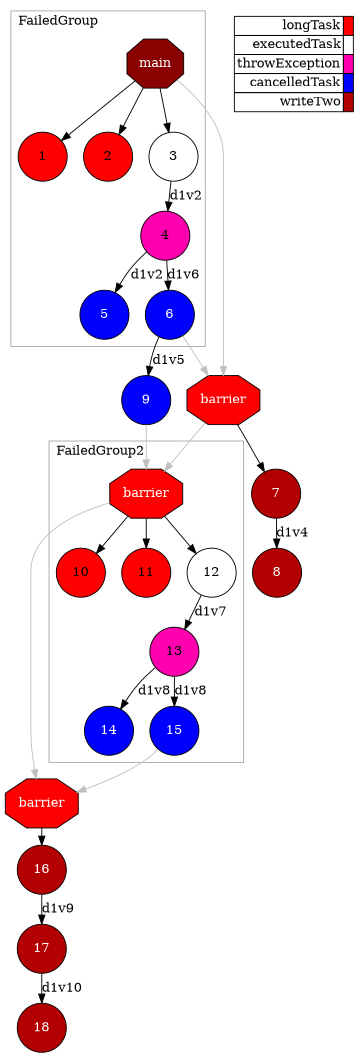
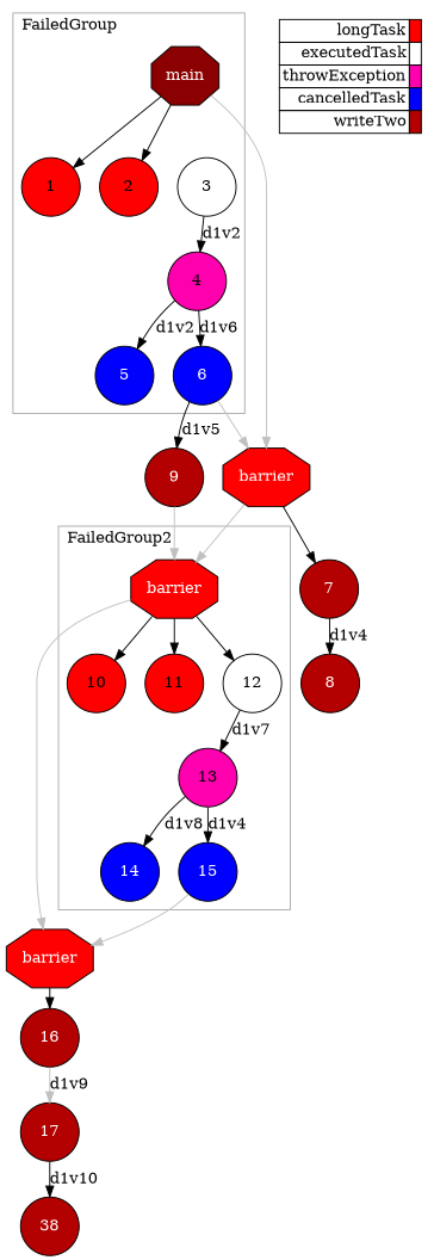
  digraph {
    compound=true
    labeljust=l
    newrank=true
    rankdir=TB
    node [fillcolor="#ff0000" fontcolor="#ffffff" shape=circle style=filled]
    n1 [fillcolor="#8B0000" fontcolor="#FFFFFF" height=0.75 label=main shape=octagon]
    1 [fontcolor="#000000" height=0.75]
    2 [fontcolor="#000000" height=0.75]
    3 [fillcolor="#ffffff" fontcolor="#000000" height=0.75]
    4 [fillcolor="#ff00ae" fontcolor="#000000" height=0.75]
    5 [fillcolor="#0000ff" height=0.75]
    6 [fillcolor="#0000ff" height=0.75]
    n8 [fontcolor="#FFFFFF" height=0.75 label=barrier shape=octagon]
    10 [fontcolor="#000000" height=0.75]
    11 [fontcolor="#000000" height=0.75]
    12 [fillcolor="#ffffff" fontcolor="#000000" height=0.75]
    13 [fillcolor="#ff00ae" fontcolor="#000000" height=0.75]
    14 [fillcolor="#0000ff" height=0.75]
    15 [fillcolor="#0000ff" height=0.75]
    n15 [fontcolor="#FFFFFF" height=0.75 label=barrier shape=octagon]
    7 [fillcolor="#b30000" height=0.75]
    8 [fillcolor="#b30000" height=0.75]
-   9 [fillcolor="#0000ff" height=0.75]
+   9 [fillcolor="#b30000" height=0.75]
    n19 [fontcolor="#FFFFFF" height=0.75 label=barrier shape=octagon]
    16 [fillcolor="#b30000" height=0.75]
    17 [fillcolor="#b30000" height=0.75]
-   18 [fillcolor="#b30000" height=0.75]
+   18 [fillcolor="#b30000" height=0.75 label=38]
    n23 [height=0.75 label=<       <table border="0" cellpadding="2" cellspacing="0" cellborder="1"> <tr> <td align="right">longTask</td> <td bgcolor="#ff0000">&nbsp;</td> </tr> <tr> <td align="right">executedTask</td> <td bgcolor="#ffffff">&nbsp;</td> </tr> <tr> <td align="right">throwException</td> <td bgcolor="#ff00ae">&nbsp;</td> </tr> <tr> <td align="right">cancelledTask</td> <td bgcolor="#0000ff">&nbsp;</td> </tr> <tr> <td align="right">writeTwo</td> <td bgcolor="#b30000">&nbsp;</td> </tr>       </table>     > shape=plaintext fillcolor="" fontcolor="" style=""]
    subgraph sub_1 {
      ranksep=0.20
      n15
      7
      8
      9
      n19
      16
      17
      18
      subgraph cluster_2 {
        color="#A9A9A9"
        label=FailedGroup
        ranksep=0.20
        shape=rect
        n1
        1
        2
        3
        4
        5
        6
      }
      subgraph cluster_3 {
        color="#A9A9A9"
        label=FailedGroup2
        ranksep=0.20
        shape=rect
        n8
        10
        11
        12
        13
        14
        15
      }
    }
    subgraph sub_4 {
      label=Legend
      rank=sink
      ranksep=0.20
      n23
    }
    n1 -> 1
    n1 -> 2
-   n1 -> 3
    n1 -> n15 [color=grey]
    3 -> 4 [label=d1v2]
    4 -> 5 [label=d1v2]
    4 -> 6 [label=d1v6]
    6 -> n15 [color=grey]
    6 -> 9 [label=d1v5]
    n8 -> 10
    n8 -> 11
    n8 -> 12
    n8 -> n19 [color=grey]
    12 -> 13 [label=d1v7]
    13 -> 14 [label=d1v8]
-   13 -> 15 [label=d1v8]
+   13 -> 15 [label=d1v4]
    15 -> n19 [color=grey]
    n15 -> n8 [color=grey]
    n15 -> 7
    7 -> 8 [label=d1v4]
    9 -> n8 [color=grey]
    n19 -> 16
-   16 -> 17 [label=d1v9]
+   16 -> 17 [label=d1v9 color=grey]
    17 -> 18 [label=d1v10]
  }
